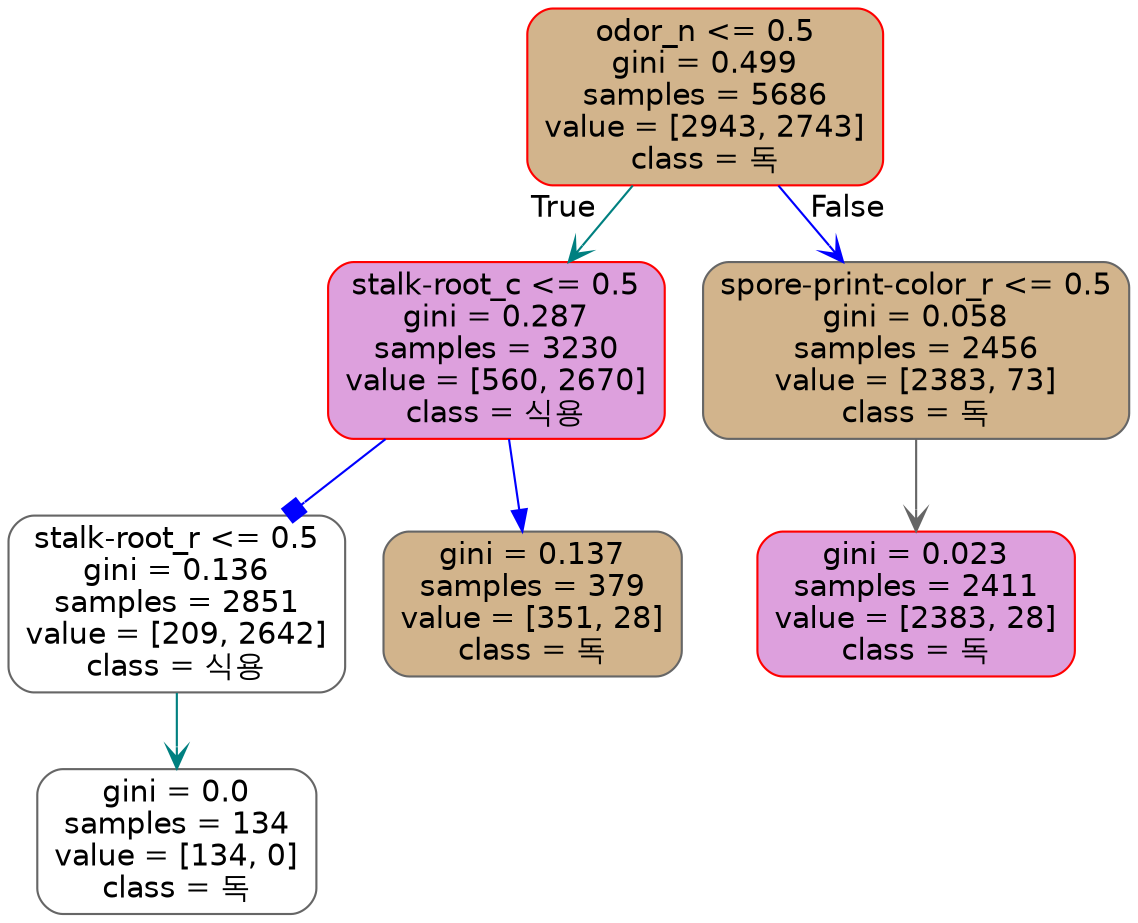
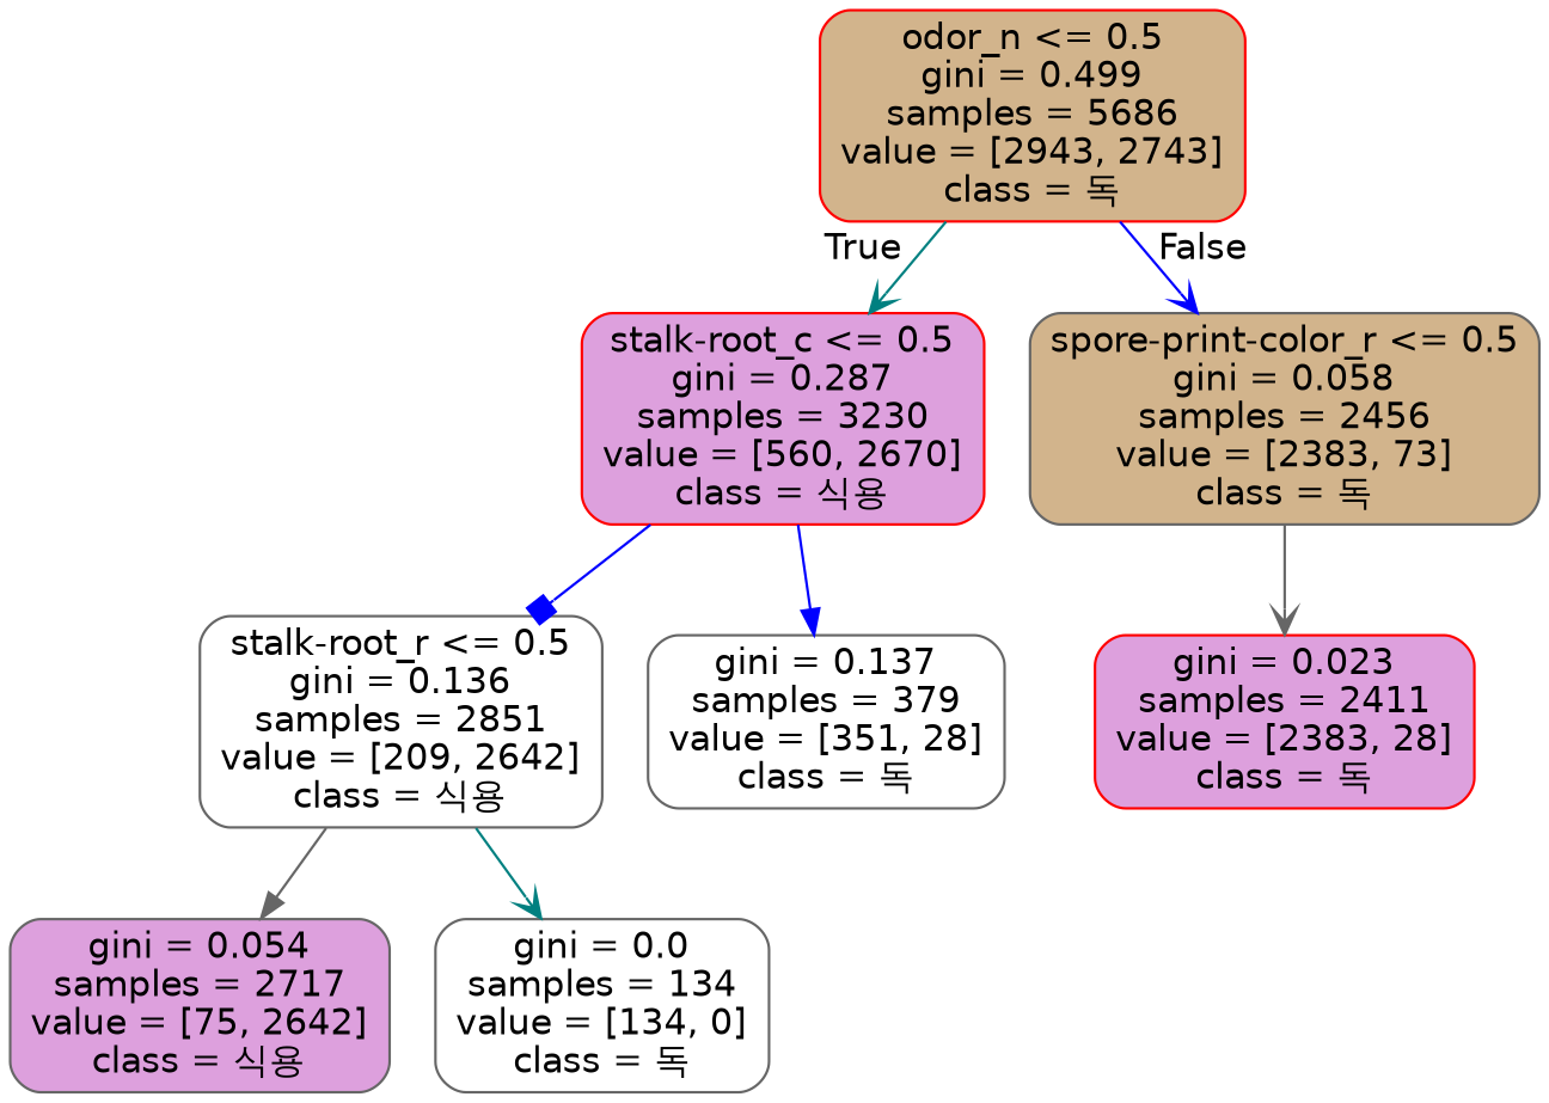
  digraph {
    node [color=gray40 fillcolor=plum fontname=helvetica shape=box style="filled, rounded"]
    edge [arrowhead=vee color=blue fontname=helvetica]
    n1 [color=red fillcolor=tan label="odor_n <= 0.5\ngini = 0.499\nsamples = 5686\nvalue = [2943, 2743]\nclass = 독"]
    n2 [color=red label="stalk-root_c <= 0.5\ngini = 0.287\nsamples = 3230\nvalue = [560, 2670]\nclass = 식용"]
    n3 [fillcolor=tan label="spore-print-color_r <= 0.5\ngini = 0.058\nsamples = 2456\nvalue = [2383, 73]\nclass = 독"]
    n4 [fillcolor=white label="stalk-root_r <= 0.5\ngini = 0.136\nsamples = 2851\nvalue = [209, 2642]\nclass = 식용"]
-   n5 [fillcolor=tan label="gini = 0.137\nsamples = 379\nvalue = [351, 28]\nclass = 독"]
+   n5 [fillcolor=white label="gini = 0.137\nsamples = 379\nvalue = [351, 28]\nclass = 독"]
    n6 [color=red label="gini = 0.023\nsamples = 2411\nvalue = [2383, 28]\nclass = 독"]
+   n7 [label="gini = 0.054\nsamples = 2717\nvalue = [75, 2642]\nclass = 식용"]
    n8 [fillcolor=white label="gini = 0.0\nsamples = 134\nvalue = [134, 0]\nclass = 독"]
    n1 -> n2 [color=teal headlabel=True labelangle=45 labeldistance=2.5]
    n1 -> n3 [headlabel=False labelangle=-45 labeldistance=2.5]
    n2 -> n4 [arrowhead=box]
    n2 -> n5 [arrowhead=normal]
    n3 -> n6 [color=gray40]
+   n4 -> n7 [arrowhead=normal color=gray40]
    n4 -> n8 [color=teal]
  }
